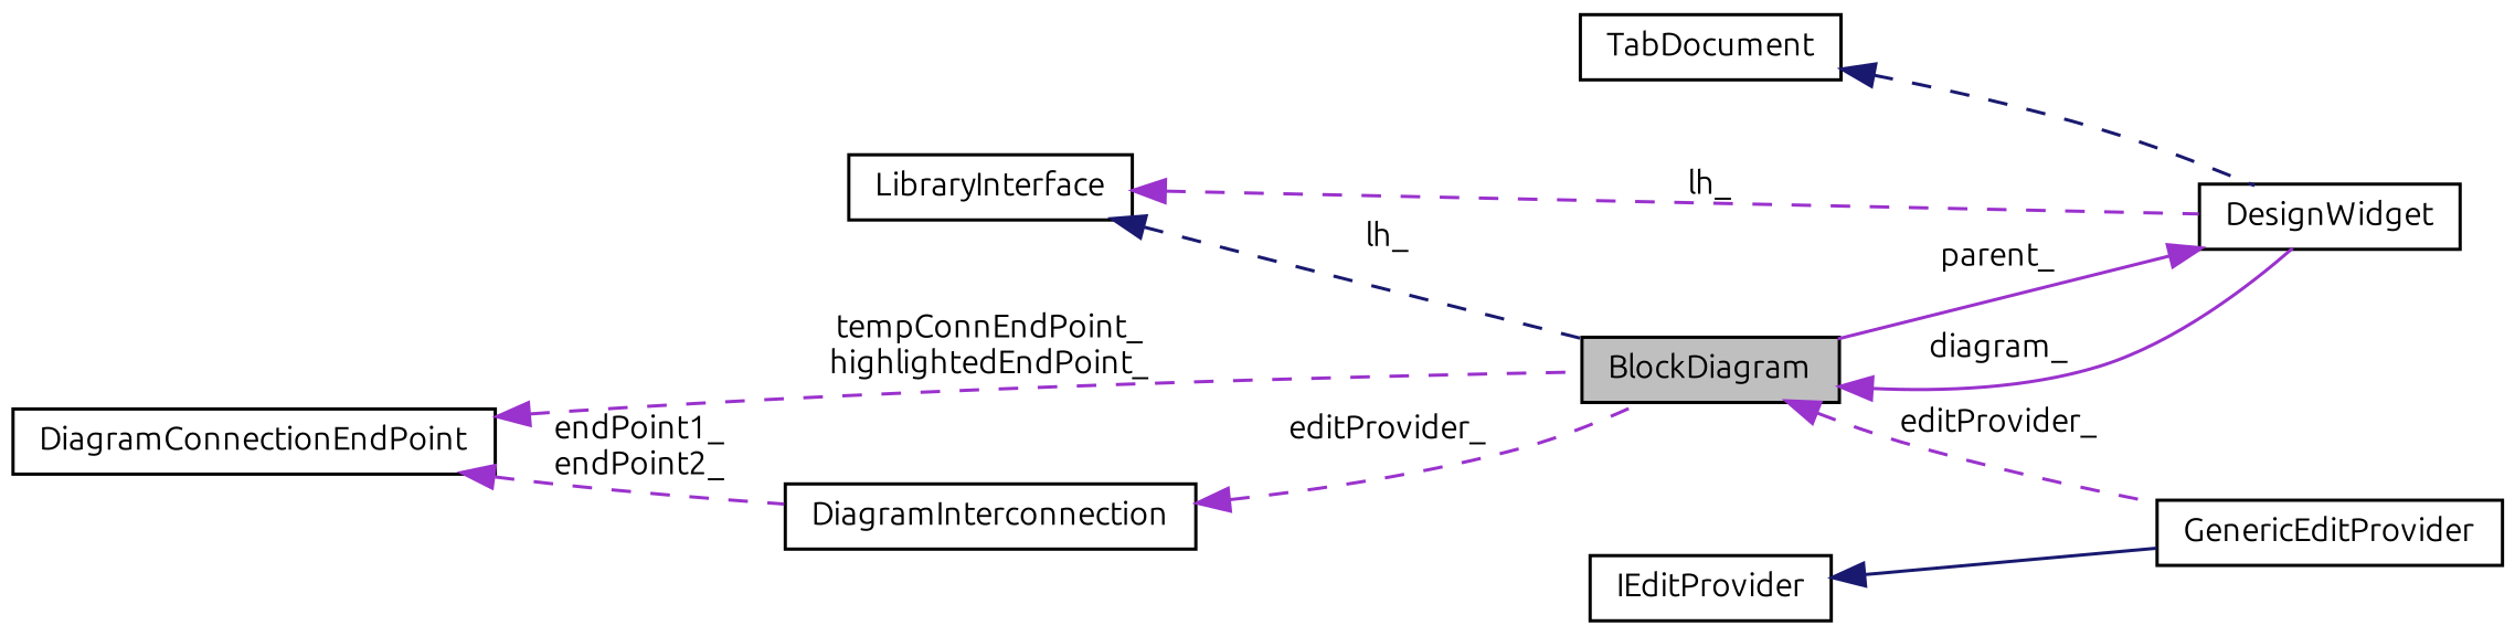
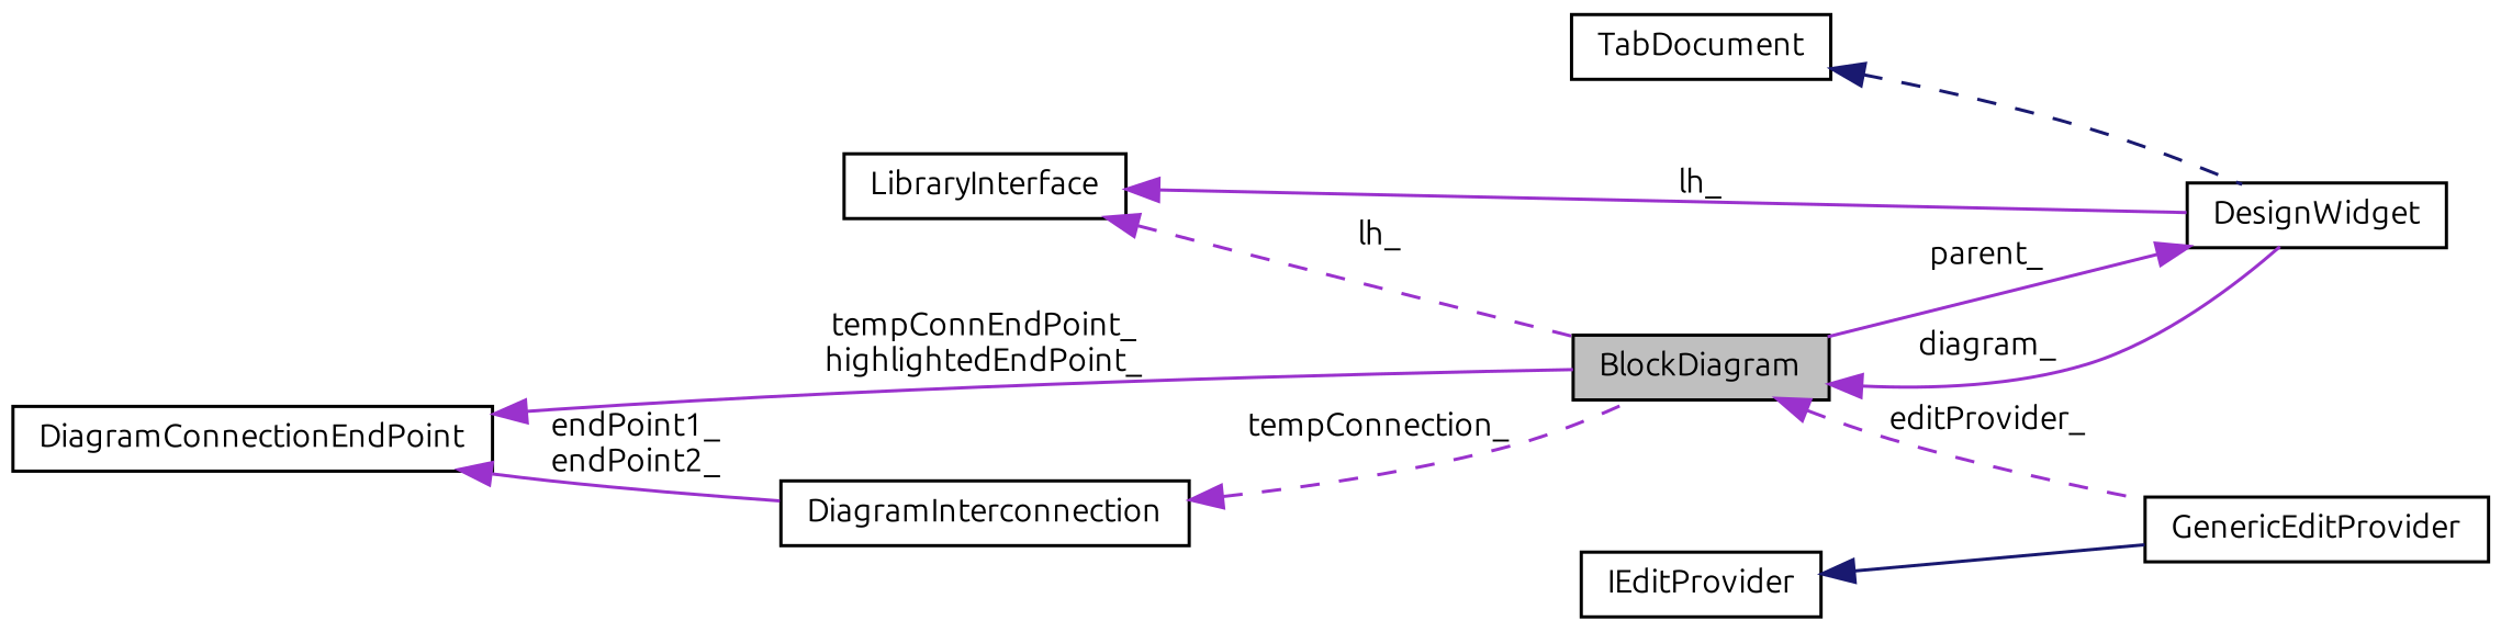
  digraph {
    fontname=Ubuntu
    rankdir=LR
    node [color=black fontname=Ubuntu fontsize=10 shape=record]
    edge [color=darkorchid3 dir=back fontname=Ubuntu fontsize=10 labelfontname=FreeSans labelfontsize=10 style=dashed]
    n1 [fillcolor=grey75 fontcolor=black height=0.2 label=BlockDiagram style=filled width=0.4]
    n2 [height=0.2 label=DesignWidget width=0.4]
    n3 [height=0.2 label=GenericEditProvider width=0.4]
    n4 [height=0.2 label=TabDocument width=0.4]
    n5 [height=0.2 label=LibraryInterface width=0.4]
    n6 [height=0.2 label=DiagramInterconnection width=0.4]
    n7 [height=0.2 label=DiagramConnectionEndPoint width=0.4]
    n8 [height=0.2 label=IEditProvider width=0.4]
    n1 -> n2 [label=diagram_ style=solid]
    n1 -> n3 [label=editProvider_]
    n2 -> n1 [label=parent_ style=solid]
    n4 -> n2 [color=midnightblue]
-   n5 -> n1 [color=midnightblue label=lh_]
-   n5 -> n2 [label=lh_]
-   n6 -> n1 [label=editProvider_]
-   n7 -> n1 [label="tempConnEndPoint_\nhighlightedEndPoint_"]
-   n7 -> n6 [label="endPoint1_\nendPoint2_"]
+   n5 -> n1 [label=lh_]
+   n5 -> n2 [label=lh_ style=solid]
+   n6 -> n1 [label=tempConnection_]
+   n7 -> n1 [label="tempConnEndPoint_\nhighlightedEndPoint_" style=solid]
+   n7 -> n6 [label="endPoint1_\nendPoint2_" style=solid]
    n8 -> n3 [color=midnightblue style=solid]
  }
